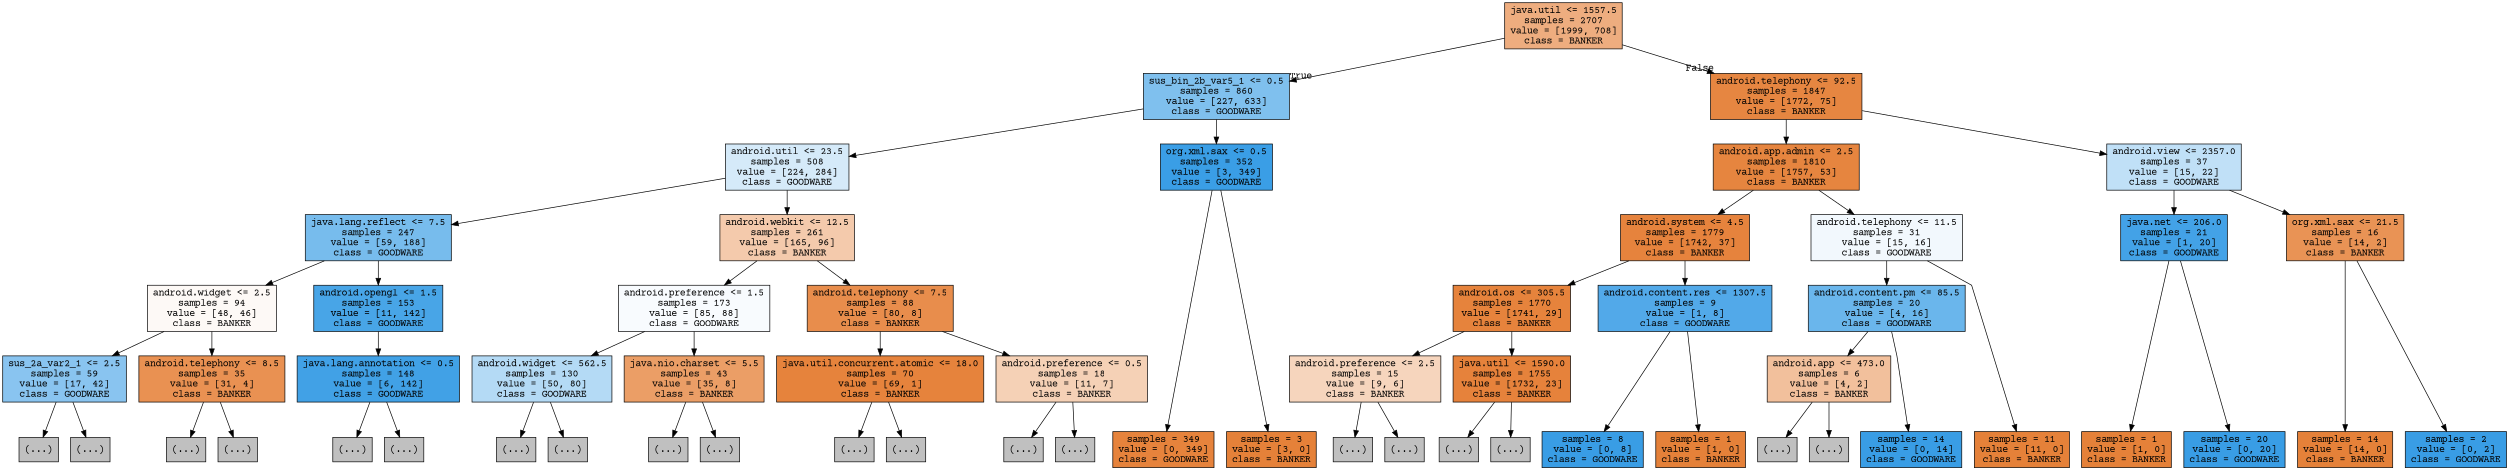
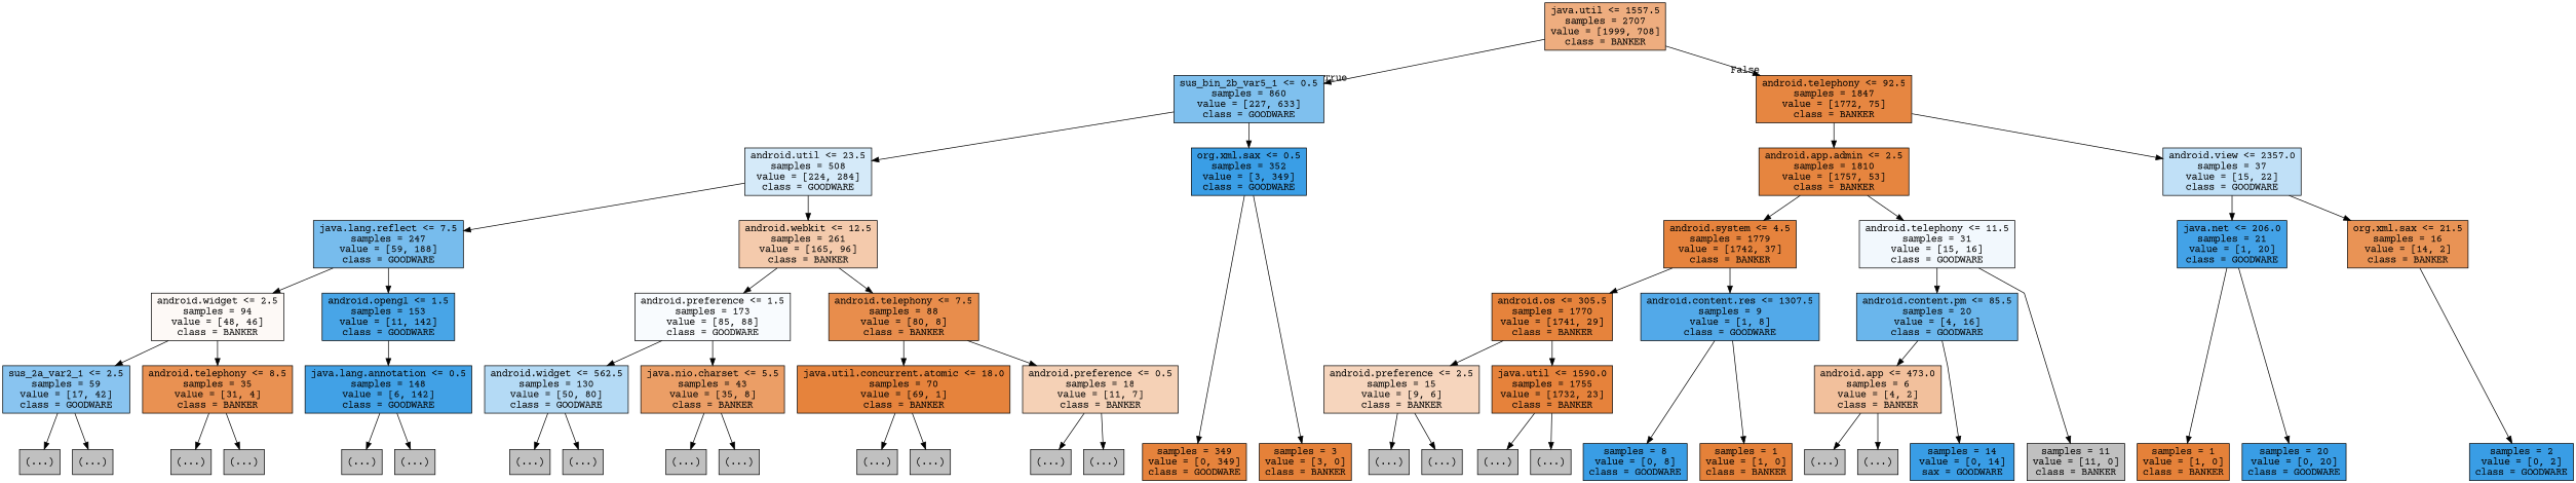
  digraph {
    fontname="Courier Prime"
    ranksep=equally
    splines=polyline
    node [color=black fillcolor="#C0C0C0" fontname="Courier Prime" shape=box style=filled]
    edge [fontname="Courier Prime"]
    n1 [fillcolor="#e58139a5" label="java.util <= 1557.5\nsamples = 2707\nvalue = [1999, 708]\nclass = BANKER"]
    n2 [fillcolor="#399de5a4" label="sus_bin_2b_var5_1 <= 0.5\nsamples = 860\nvalue = [227, 633]\nclass = GOODWARE"]
    n3 [fillcolor="#e58139f4" label="android.telephony <= 92.5\nsamples = 1847\nvalue = [1772, 75]\nclass = BANKER"]
    n4 [fillcolor="#399de536" label="android.util <= 23.5\nsamples = 508\nvalue = [224, 284]\nclass = GOODWARE"]
    n5 [fillcolor="#399de5fd" label="org.xml.sax <= 0.5\nsamples = 352\nvalue = [3, 349]\nclass = GOODWARE"]
    n6 [fillcolor="#e58139f7" label="android.app.admin <= 2.5\nsamples = 1810\nvalue = [1757, 53]\nclass = BANKER"]
    n7 [fillcolor="#399de551" label="android.view <= 2357.0\nsamples = 37\nvalue = [15, 22]\nclass = GOODWARE"]
    n8 [fillcolor="#399de5af" label="java.lang.reflect <= 7.5\nsamples = 247\nvalue = [59, 188]\nclass = GOODWARE"]
    n9 [fillcolor="#e581396b" label="android.webkit <= 12.5\nsamples = 261\nvalue = [165, 96]\nclass = BANKER"]
    n10 [fillcolor="#e58139fa" label="android.system <= 4.5\nsamples = 1779\nvalue = [1742, 37]\nclass = BANKER"]
    n11 [fillcolor="#399de510" label="android.telephony <= 11.5\nsamples = 31\nvalue = [15, 16]\nclass = GOODWARE"]
    n12 [fillcolor="#399de5f2" label="java.net <= 206.0\nsamples = 21\nvalue = [1, 20]\nclass = GOODWARE"]
    n13 [fillcolor="#e58139db" label="org.xml.sax <= 21.5\nsamples = 16\nvalue = [14, 2]\nclass = BANKER"]
    n14 [fillcolor="#e581390b" label="android.widget <= 2.5\nsamples = 94\nvalue = [48, 46]\nclass = BANKER"]
    n15 [fillcolor="#399de5eb" label="android.opengl <= 1.5\nsamples = 153\nvalue = [11, 142]\nclass = GOODWARE"]
    n16 [fillcolor="#399de509" label="android.preference <= 1.5\nsamples = 173\nvalue = [85, 88]\nclass = GOODWARE"]
    n17 [fillcolor="#e58139e6" label="android.telephony <= 7.5\nsamples = 88\nvalue = [80, 8]\nclass = BANKER"]
    n18 [fillcolor="#e58139fb" label="android.os <= 305.5\nsamples = 1770\nvalue = [1741, 29]\nclass = BANKER"]
    n19 [fillcolor="#399de5df" label="android.content.res <= 1307.5\nsamples = 9\nvalue = [1, 8]\nclass = GOODWARE"]
    n20 [fillcolor="#399de5bf" label="android.content.pm <= 85.5\nsamples = 20\nvalue = [4, 16]\nclass = GOODWARE"]
    n21 [fillcolor="#399de598" label="sus_2a_var2_1 <= 2.5\nsamples = 59\nvalue = [17, 42]\nclass = GOODWARE"]
    n22 [fillcolor="#e58139de" label="android.telephony <= 8.5\nsamples = 35\nvalue = [31, 4]\nclass = BANKER"]
    n23 [fillcolor="#399de5f4" label="java.lang.annotation <= 0.5\nsamples = 148\nvalue = [6, 142]\nclass = GOODWARE"]
    n24 [fillcolor="#399de560" label="android.widget <= 562.5\nsamples = 130\nvalue = [50, 80]\nclass = GOODWARE"]
    n25 [fillcolor="#e58139c5" label="java.nio.charset <= 5.5\nsamples = 43\nvalue = [35, 8]\nclass = BANKER"]
    n26 [fillcolor="#e58139fb" label="java.util.concurrent.atomic <= 18.0\nsamples = 70\nvalue = [69, 1]\nclass = BANKER"]
    n27 [fillcolor="#e581395d" label="android.preference <= 0.5\nsamples = 18\nvalue = [11, 7]\nclass = BANKER"]
    n28 [fillcolor="#e5813955" label="android.preference <= 2.5\nsamples = 15\nvalue = [9, 6]\nclass = BANKER"]
    n29 [fillcolor="#e58139fc" label="java.util <= 1590.0\nsamples = 1755\nvalue = [1732, 23]\nclass = BANKER"]
    n30 [fillcolor="#e581397f" label="android.app <= 473.0\nsamples = 6\nvalue = [4, 2]\nclass = BANKER"]
    n31 [label="(...)"]
    n32 [label="(...)"]
    n33 [label="(...)"]
    n34 [label="(...)"]
    n35 [label="(...)"]
    n36 [label="(...)"]
    n37 [label="(...)"]
    n38 [label="(...)"]
    n39 [label="(...)"]
    n40 [label="(...)"]
    n41 [label="(...)"]
    n42 [label="(...)"]
    n43 [label="(...)"]
    n44 [label="(...)"]
    n45 [fillcolor="#e58139fb" label="samples = 349\nvalue = [0, 349]\nclass = GOODWARE"]
    n46 [fillcolor="#e58139ff" label="samples = 3\nvalue = [3, 0]\nclass = BANKER"]
    n47 [label="(...)"]
    n48 [label="(...)"]
    n49 [label="(...)"]
    n50 [label="(...)"]
    n51 [fillcolor="#399de5ff" label="samples = 8\nvalue = [0, 8]\nclass = GOODWARE"]
    n52 [fillcolor="#e58139ff" label="samples = 1\nvalue = [1, 0]\nclass = BANKER"]
-   n53 [fillcolor="#e58139ff" label="samples = 11\nvalue = [11, 0]\nclass = BANKER"]
-   n54 [fillcolor="#399de5ff" label="samples = 14\nvalue = [0, 14]\nclass = GOODWARE"]
+   n53 [label="samples = 11\nvalue = [11, 0]\nclass = BANKER"]
+   n54 [fillcolor="#399de5ff" label="samples = 14\nvalue = [0, 14]\nsax = GOODWARE"]
    n55 [label="(...)"]
    n56 [label="(...)"]
    n57 [fillcolor="#e58139ff" label="samples = 1\nvalue = [1, 0]\nclass = BANKER"]
    n58 [fillcolor="#399de5ff" label="samples = 20\nvalue = [0, 20]\nclass = GOODWARE"]
-   n59 [fillcolor="#e58139ff" label="samples = 14\nvalue = [14, 0]\nclass = BANKER"]
    n60 [fillcolor="#399de5ff" label="samples = 2\nvalue = [0, 2]\nclass = GOODWARE"]
    subgraph sub_1 {
      rank=same
      n1
    }
    subgraph sub_2 {
      rank=same
      n2
      n3
    }
    subgraph sub_3 {
      rank=same
      n4
      n5
      n6
      n7
    }
    subgraph sub_4 {
      rank=same
      n8
      n9
      n10
      n11
      n12
      n13
    }
    subgraph sub_5 {
      rank=same
      n14
      n15
      n16
      n17
      n18
      n19
      n20
    }
    subgraph sub_6 {
      rank=same
      n21
      n22
      n23
      n24
      n25
      n26
      n27
      n28
      n29
      n30
    }
    subgraph sub_7 {
      rank=same
      n31
      n32
      n33
      n34
      n35
      n36
      n37
      n38
      n39
      n40
      n41
      n42
      n43
      n44
      n45
      n46
      n47
      n48
      n49
      n50
      n51
      n52
      n53
      n54
      n55
      n56
      n57
      n58
-     n59
      n60
    }
    n1 -> n2 [headlabel=True labelangle=45 labeldistance=2.5]
    n1 -> n3 [headlabel=False labelangle=-45 labeldistance=2.5]
    n2 -> n4
    n2 -> n5
    n3 -> n6
    n3 -> n7
    n4 -> n8
    n4 -> n9
    n5 -> n45
    n5 -> n46
    n6 -> n10
    n6 -> n11
    n7 -> n12
    n7 -> n13
    n8 -> n14
    n8 -> n15
    n9 -> n16
    n9 -> n17
    n10 -> n18
    n10 -> n19
    n11 -> n20
    n11 -> n53
    n12 -> n57
    n12 -> n58
-   n13 -> n59
    n13 -> n60
    n14 -> n21
    n14 -> n22
    n15 -> n23
    n16 -> n24
    n16 -> n25
    n17 -> n26
    n17 -> n27
    n18 -> n28
    n18 -> n29
    n19 -> n51
    n19 -> n52
    n20 -> n30
    n20 -> n54
    n21 -> n31
    n21 -> n32
    n22 -> n33
    n22 -> n34
    n23 -> n35
    n23 -> n36
    n24 -> n37
    n24 -> n38
    n25 -> n39
    n25 -> n40
    n26 -> n41
    n26 -> n42
    n27 -> n43
    n27 -> n44
    n28 -> n47
    n28 -> n48
    n29 -> n49
    n29 -> n50
    n30 -> n55
    n30 -> n56
  }
